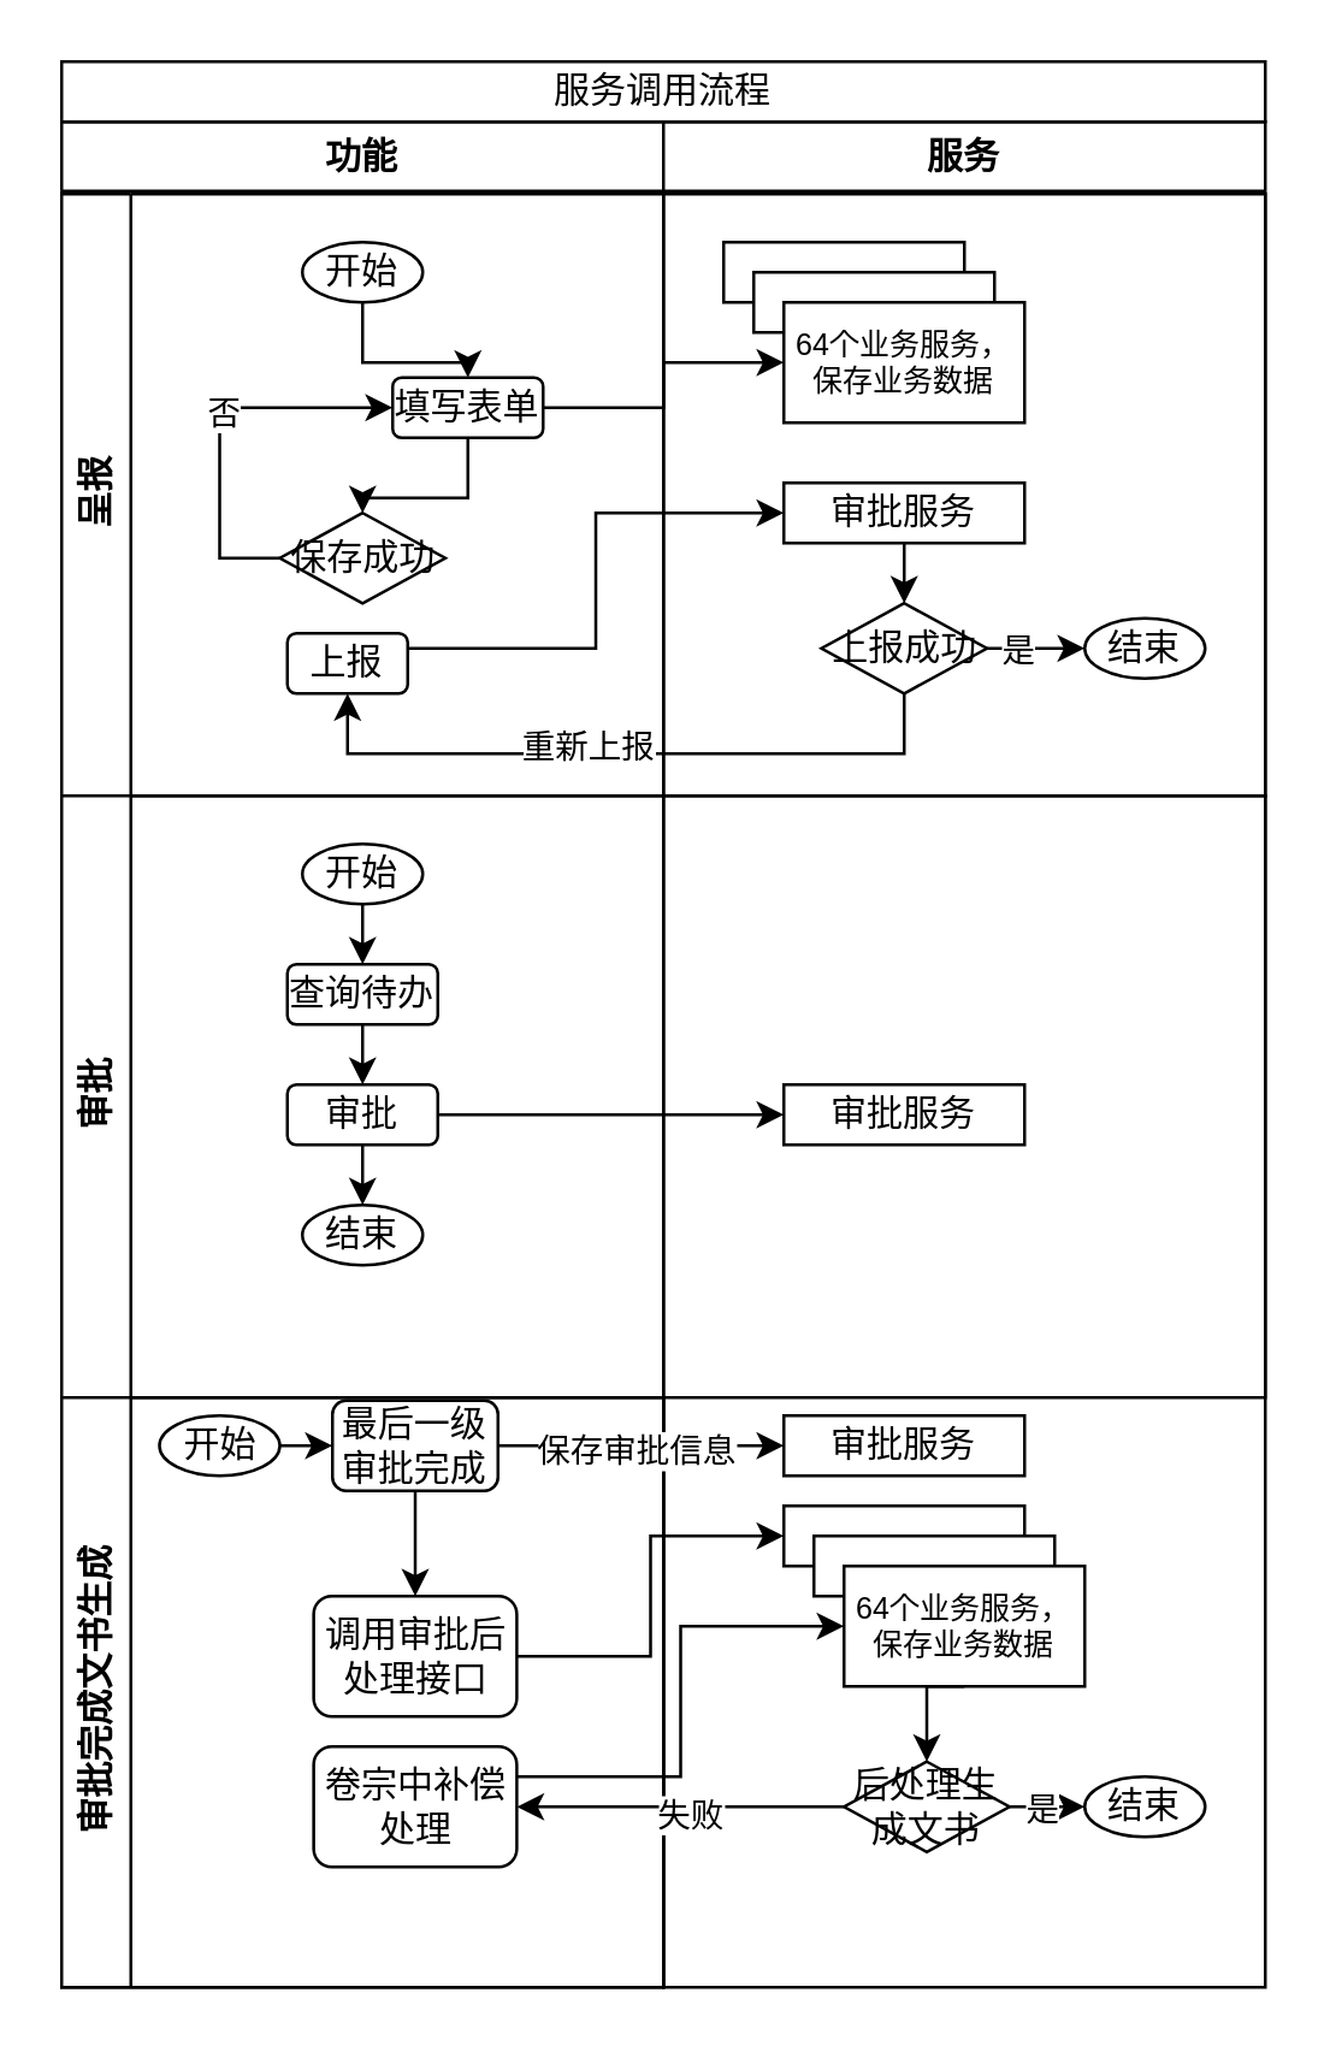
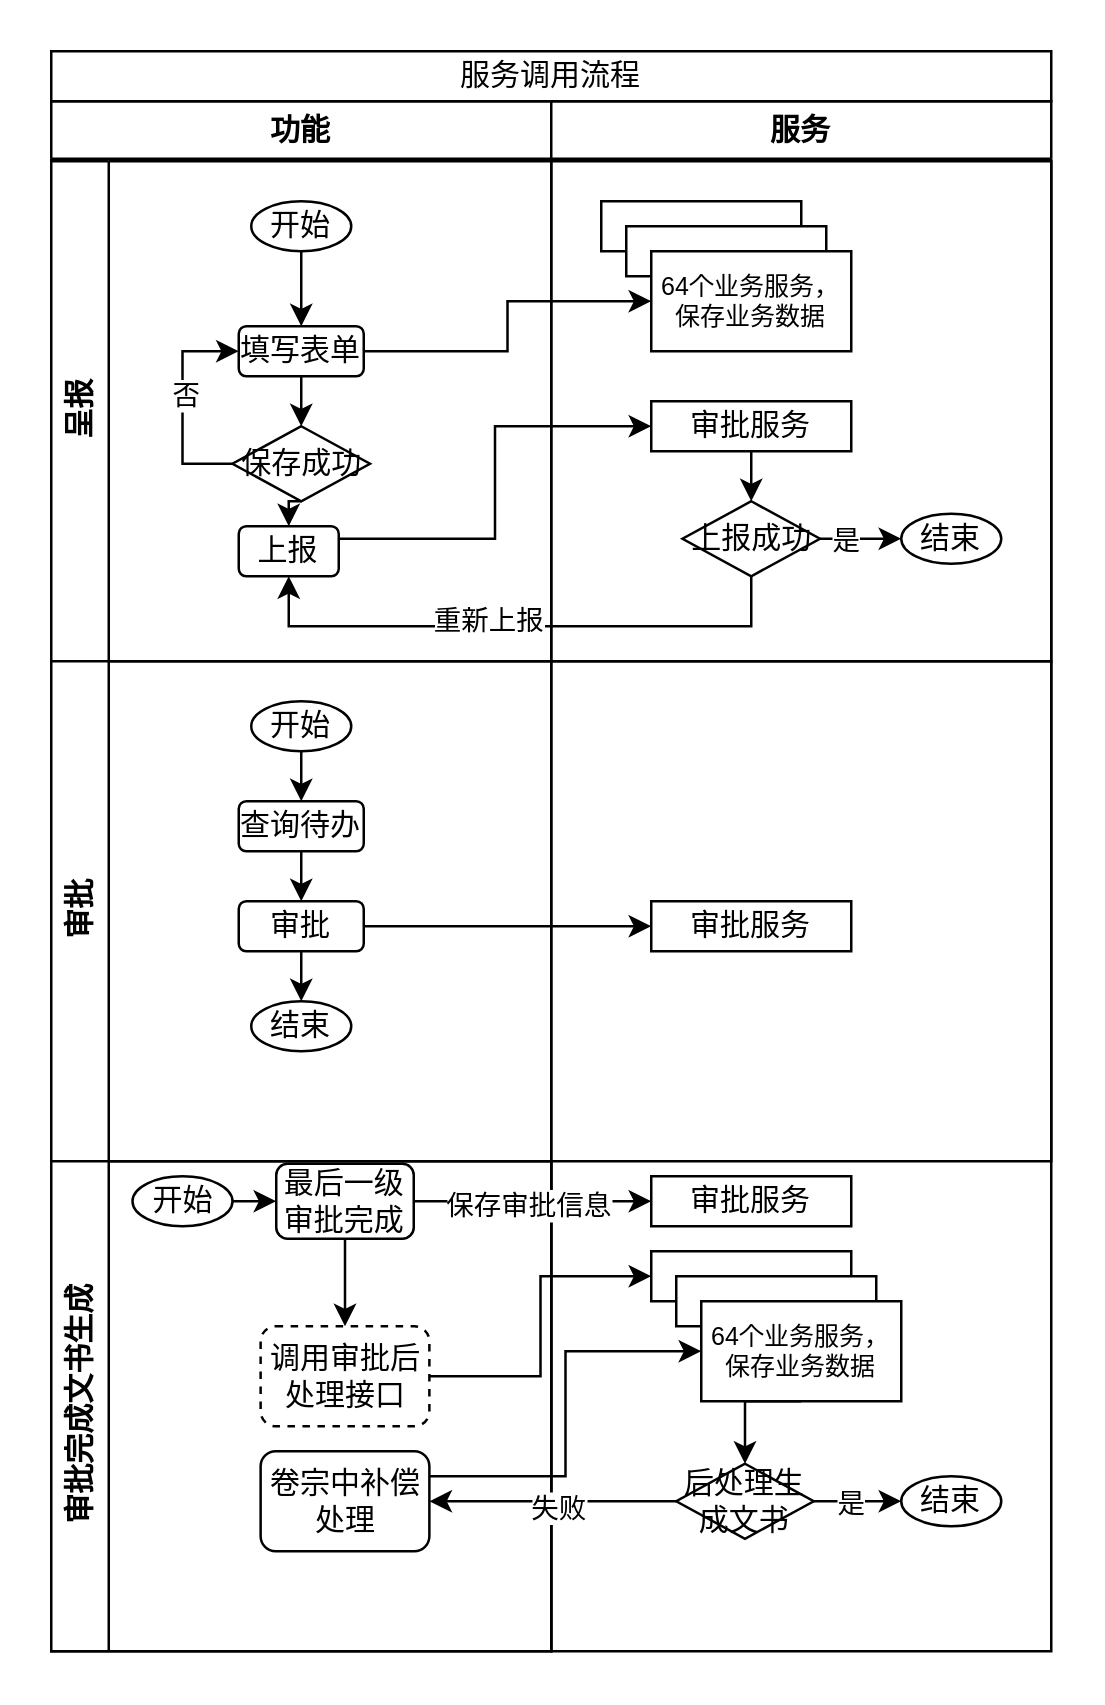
  <mxCell id="0" />
  <mxCell id="1" parent="0" />
  <mxCell id="2" value="" style="group;movable=0;resizable=0;rotatable=0;deletable=0;editable=0;locked=1;connectable=0;" parent="1" vertex="1" connectable="0"><mxGeometry x="20" y="40" width="400" height="620" as="geometry" /></mxCell>
  <mxCell id="3" value="" style="group;movable=0;resizable=0;rotatable=0;deletable=0;editable=0;locked=1;connectable=0;" parent="2" vertex="1" connectable="0"><mxGeometry width="400" height="620" as="geometry" /></mxCell>
  <mxCell id="4" value="功能" style="swimlane;whiteSpace=wrap;html=1;movable=0;resizable=0;rotatable=0;deletable=0;editable=0;locked=1;connectable=0;" parent="3" vertex="1"><mxGeometry width="200" height="620" as="geometry" /></mxCell>
  <mxCell id="5" value="呈报" style="swimlane;horizontal=0;whiteSpace=wrap;html=1;movable=0;resizable=0;rotatable=0;deletable=0;editable=0;locked=1;connectable=0;" parent="4" vertex="1"><mxGeometry y="24" width="400" height="200" as="geometry" /></mxCell>
  <mxCell id="6" value="审批" style="swimlane;horizontal=0;whiteSpace=wrap;html=1;movable=0;resizable=0;rotatable=0;deletable=0;editable=0;locked=1;connectable=0;" parent="4" vertex="1"><mxGeometry y="224" width="400" height="200" as="geometry" /></mxCell>
  <mxCell id="7" value="审批完成文书生成" style="swimlane;horizontal=0;whiteSpace=wrap;html=1;movable=0;resizable=0;rotatable=0;deletable=0;editable=0;locked=1;connectable=0;" parent="4" vertex="1"><mxGeometry y="424" width="200" height="196" as="geometry" /></mxCell>
  <mxCell id="8" value="服务" style="swimlane;whiteSpace=wrap;html=1;movable=0;resizable=0;rotatable=0;deletable=0;editable=0;locked=1;connectable=0;" parent="3" vertex="1"><mxGeometry x="200" width="200" height="620" as="geometry" /></mxCell>
  <mxCell id="9" value="服务调用流程" style="rounded=0;whiteSpace=wrap;html=1;movable=0;resizable=0;rotatable=0;deletable=0;editable=0;locked=1;connectable=0;" parent="1" vertex="1"><mxGeometry x="20" y="20" width="400" height="20" as="geometry" /></mxCell>
  <mxCell id="10" style="edgeStyle=orthogonalEdgeStyle;rounded=0;orthogonalLoop=1;jettySize=auto;html=1;exitX=1;exitY=0.5;exitDx=0;exitDy=0;entryX=0;entryY=0.5;entryDx=0;entryDy=0;movable=0;resizable=0;rotatable=0;deletable=0;editable=0;locked=1;connectable=0;" parent="1" source="12" target="48" edge="1"><mxGeometry relative="1" as="geometry" /></mxCell>
  <mxCell id="11" style="edgeStyle=orthogonalEdgeStyle;rounded=0;orthogonalLoop=1;jettySize=auto;html=1;exitX=0.5;exitY=1;exitDx=0;exitDy=0;entryX=0.5;entryY=0;entryDx=0;entryDy=0;movable=0;resizable=0;rotatable=0;deletable=0;editable=0;locked=1;connectable=0;" parent="1" source="12" target="18" edge="1"><mxGeometry relative="1" as="geometry" /></mxCell>
- <mxCell id="12" value="填写表单" style="rounded=1;whiteSpace=wrap;html=1;movable=0;resizable=0;rotatable=0;deletable=0;editable=0;locked=1;connectable=0;" parent="1" vertex="1"><mxGeometry x="130" y="125" width="50" height="20" as="geometry" /></mxCell>
+ <mxCell id="12" value="填写表单" style="rounded=1;whiteSpace=wrap;html=1;movable=0;resizable=0;rotatable=0;deletable=0;editable=0;locked=1;connectable=0;" parent="1" vertex="1"><mxGeometry x="95" y="130" width="50" height="20" as="geometry" /></mxCell>
  <mxCell id="13" style="edgeStyle=orthogonalEdgeStyle;rounded=0;orthogonalLoop=1;jettySize=auto;html=1;exitX=0.5;exitY=1;exitDx=0;exitDy=0;entryX=0.5;entryY=0;entryDx=0;entryDy=0;movable=0;resizable=0;rotatable=0;deletable=0;editable=0;locked=1;connectable=0;" parent="1" source="14" target="12" edge="1"><mxGeometry relative="1" as="geometry" /></mxCell>
  <mxCell id="14" value="开始" style="ellipse;whiteSpace=wrap;html=1;movable=0;resizable=0;rotatable=0;deletable=0;editable=0;locked=1;connectable=0;" parent="1" vertex="1"><mxGeometry x="100" y="80" width="40" height="20" as="geometry" /></mxCell>
  <mxCell id="15" style="edgeStyle=orthogonalEdgeStyle;rounded=0;orthogonalLoop=1;jettySize=auto;html=1;exitX=0;exitY=0.5;exitDx=0;exitDy=0;entryX=0;entryY=0.5;entryDx=0;entryDy=0;movable=0;resizable=0;rotatable=0;deletable=0;editable=0;locked=1;connectable=0;" parent="1" source="18" target="12" edge="1"><mxGeometry relative="1" as="geometry" /></mxCell>
  <mxCell id="16" value="否" style="edgeLabel;html=1;align=center;verticalAlign=middle;resizable=0;points=[];movable=0;rotatable=0;deletable=0;editable=0;locked=1;connectable=0;" parent="15" vertex="1" connectable="0"><mxGeometry x="0.106" y="-1" relative="1" as="geometry"><mxPoint as="offset" /></mxGeometry></mxCell>
+ <mxCell id="17" style="edgeStyle=orthogonalEdgeStyle;rounded=0;orthogonalLoop=1;jettySize=auto;html=1;exitX=0.5;exitY=1;exitDx=0;exitDy=0;entryX=0.5;entryY=0;entryDx=0;entryDy=0;movable=0;resizable=0;rotatable=0;deletable=0;editable=0;locked=1;connectable=0;" parent="1" source="18" target="20" edge="1"><mxGeometry relative="1" as="geometry" /></mxCell>
  <mxCell id="18" value="保存成功" style="rhombus;whiteSpace=wrap;html=1;movable=0;resizable=0;rotatable=0;deletable=0;editable=0;locked=1;connectable=0;" parent="1" vertex="1"><mxGeometry x="92.5" y="170" width="55" height="30" as="geometry" /></mxCell>
  <mxCell id="19" style="edgeStyle=orthogonalEdgeStyle;rounded=0;orthogonalLoop=1;jettySize=auto;html=1;exitX=1;exitY=0.25;exitDx=0;exitDy=0;entryX=0;entryY=0.5;entryDx=0;entryDy=0;movable=0;resizable=0;rotatable=0;deletable=0;editable=0;locked=1;connectable=0;" parent="1" source="20" target="22" edge="1"><mxGeometry relative="1" as="geometry" /></mxCell>
  <mxCell id="20" value="上报" style="rounded=1;whiteSpace=wrap;html=1;movable=0;resizable=0;rotatable=0;deletable=0;editable=0;locked=1;connectable=0;" parent="1" vertex="1"><mxGeometry x="95" y="210" width="40" height="20" as="geometry" /></mxCell>
  <mxCell id="21" style="edgeStyle=orthogonalEdgeStyle;rounded=0;orthogonalLoop=1;jettySize=auto;html=1;exitX=0.5;exitY=1;exitDx=0;exitDy=0;entryX=0.5;entryY=0;entryDx=0;entryDy=0;movable=0;resizable=0;rotatable=0;deletable=0;editable=0;locked=1;connectable=0;" parent="1" source="22" target="27" edge="1"><mxGeometry relative="1" as="geometry" /></mxCell>
  <mxCell id="22" value="审批服务" style="rounded=0;whiteSpace=wrap;html=1;movable=0;resizable=0;rotatable=0;deletable=0;editable=0;locked=1;connectable=0;" parent="1" vertex="1"><mxGeometry x="260" y="160" width="80" height="20" as="geometry" /></mxCell>
  <mxCell id="23" value="" style="edgeStyle=orthogonalEdgeStyle;rounded=0;orthogonalLoop=1;jettySize=auto;html=1;movable=0;resizable=0;rotatable=0;deletable=0;editable=0;locked=1;connectable=0;" parent="1" source="27" target="28" edge="1"><mxGeometry relative="1" as="geometry" /></mxCell>
  <mxCell id="24" value="是" style="edgeLabel;html=1;align=center;verticalAlign=middle;resizable=0;points=[];movable=0;rotatable=0;deletable=0;editable=0;locked=1;connectable=0;" parent="23" vertex="1" connectable="0"><mxGeometry x="-0.57" relative="1" as="geometry"><mxPoint as="offset" /></mxGeometry></mxCell>
  <mxCell id="25" style="edgeStyle=orthogonalEdgeStyle;rounded=0;orthogonalLoop=1;jettySize=auto;html=1;exitX=0.5;exitY=1;exitDx=0;exitDy=0;entryX=0.5;entryY=1;entryDx=0;entryDy=0;movable=0;resizable=0;rotatable=0;deletable=0;editable=0;locked=1;connectable=0;" parent="1" source="27" target="20" edge="1"><mxGeometry relative="1" as="geometry" /></mxCell>
  <mxCell id="26" value="重新上报" style="edgeLabel;html=1;align=center;verticalAlign=middle;resizable=0;points=[];movable=0;rotatable=0;deletable=0;editable=0;locked=1;connectable=0;" parent="25" vertex="1" connectable="0"><mxGeometry x="0.122" y="-3" relative="1" as="geometry"><mxPoint as="offset" /></mxGeometry></mxCell>
  <mxCell id="27" value="上报成功" style="rhombus;whiteSpace=wrap;html=1;movable=0;resizable=0;rotatable=0;deletable=0;editable=0;locked=1;connectable=0;" parent="1" vertex="1"><mxGeometry x="272.5" y="200" width="55" height="30" as="geometry" /></mxCell>
  <mxCell id="28" value="结束" style="ellipse;whiteSpace=wrap;html=1;movable=0;resizable=0;rotatable=0;deletable=0;editable=0;locked=1;connectable=0;" parent="1" vertex="1"><mxGeometry x="360" y="205" width="40" height="20" as="geometry" /></mxCell>
  <mxCell id="29" style="edgeStyle=orthogonalEdgeStyle;rounded=0;orthogonalLoop=1;jettySize=auto;html=1;exitX=0.5;exitY=1;exitDx=0;exitDy=0;movable=0;resizable=0;rotatable=0;deletable=0;editable=0;locked=1;connectable=0;" parent="1" source="30" edge="1"><mxGeometry relative="1" as="geometry"><mxPoint x="120" y="320" as="targetPoint" /></mxGeometry></mxCell>
  <mxCell id="30" value="开始" style="ellipse;whiteSpace=wrap;html=1;movable=0;resizable=0;rotatable=0;deletable=0;editable=0;locked=1;connectable=0;" parent="1" vertex="1"><mxGeometry x="100" y="280" width="40" height="20" as="geometry" /></mxCell>
  <mxCell id="31" style="edgeStyle=orthogonalEdgeStyle;rounded=0;orthogonalLoop=1;jettySize=auto;html=1;exitX=0.5;exitY=1;exitDx=0;exitDy=0;movable=0;resizable=0;rotatable=0;deletable=0;editable=0;locked=1;connectable=0;" parent="1" source="32" edge="1"><mxGeometry relative="1" as="geometry"><mxPoint x="120" y="360" as="targetPoint" /></mxGeometry></mxCell>
  <mxCell id="32" value="查询待办" style="rounded=1;whiteSpace=wrap;html=1;movable=0;resizable=0;rotatable=0;deletable=0;editable=0;locked=1;connectable=0;" parent="1" vertex="1"><mxGeometry x="95" y="320" width="50" height="20" as="geometry" /></mxCell>
  <mxCell id="33" value="审批服务" style="rounded=0;whiteSpace=wrap;html=1;movable=0;resizable=0;rotatable=0;deletable=0;editable=0;locked=1;connectable=0;" parent="1" vertex="1"><mxGeometry x="260" y="360" width="80" height="20" as="geometry" /></mxCell>
  <mxCell id="34" style="edgeStyle=orthogonalEdgeStyle;rounded=0;orthogonalLoop=1;jettySize=auto;html=1;exitX=1;exitY=0.5;exitDx=0;exitDy=0;entryX=0;entryY=0.5;entryDx=0;entryDy=0;movable=0;resizable=0;rotatable=0;deletable=0;editable=0;locked=1;connectable=0;" parent="1" source="36" target="33" edge="1"><mxGeometry relative="1" as="geometry" /></mxCell>
  <mxCell id="35" style="edgeStyle=orthogonalEdgeStyle;rounded=0;orthogonalLoop=1;jettySize=auto;html=1;exitX=0.5;exitY=1;exitDx=0;exitDy=0;movable=0;resizable=0;rotatable=0;deletable=0;editable=0;locked=1;connectable=0;" parent="1" source="36" edge="1"><mxGeometry relative="1" as="geometry"><mxPoint x="120" y="400" as="targetPoint" /></mxGeometry></mxCell>
  <mxCell id="36" value="审批" style="rounded=1;whiteSpace=wrap;html=1;movable=0;resizable=0;rotatable=0;deletable=0;editable=0;locked=1;connectable=0;" parent="1" vertex="1"><mxGeometry x="95" y="360" width="50" height="20" as="geometry" /></mxCell>
  <mxCell id="37" value="结束" style="ellipse;whiteSpace=wrap;html=1;movable=0;resizable=0;rotatable=0;deletable=0;editable=0;locked=1;connectable=0;" parent="1" vertex="1"><mxGeometry x="100" y="400" width="40" height="20" as="geometry" /></mxCell>
  <mxCell id="38" style="edgeStyle=orthogonalEdgeStyle;rounded=0;orthogonalLoop=1;jettySize=auto;html=1;exitX=1;exitY=0.5;exitDx=0;exitDy=0;movable=0;resizable=0;rotatable=0;deletable=0;editable=0;locked=1;connectable=0;" parent="1" source="39" edge="1"><mxGeometry relative="1" as="geometry"><mxPoint x="110" y="480.143" as="targetPoint" /></mxGeometry></mxCell>
  <mxCell id="39" value="开始" style="ellipse;whiteSpace=wrap;html=1;movable=0;resizable=0;rotatable=0;deletable=0;editable=0;locked=1;connectable=0;" parent="1" vertex="1"><mxGeometry x="52.5" y="470" width="40" height="20" as="geometry" /></mxCell>
  <mxCell id="40" style="edgeStyle=orthogonalEdgeStyle;rounded=0;orthogonalLoop=1;jettySize=auto;html=1;exitX=1;exitY=0.5;exitDx=0;exitDy=0;entryX=0;entryY=0.5;entryDx=0;entryDy=0;movable=0;resizable=0;rotatable=0;deletable=0;editable=0;locked=1;connectable=0;" parent="1" source="43" target="44" edge="1"><mxGeometry relative="1" as="geometry" /></mxCell>
  <mxCell id="41" value="保存审批信息" style="edgeLabel;html=1;align=center;verticalAlign=middle;resizable=0;points=[];movable=0;rotatable=0;deletable=0;editable=0;locked=1;connectable=0;" parent="40" vertex="1" connectable="0"><mxGeometry x="-0.046" y="-1" relative="1" as="geometry"><mxPoint as="offset" /></mxGeometry></mxCell>
  <mxCell id="42" style="edgeStyle=orthogonalEdgeStyle;rounded=0;orthogonalLoop=1;jettySize=auto;html=1;exitX=0.5;exitY=1;exitDx=0;exitDy=0;entryX=0.5;entryY=0;entryDx=0;entryDy=0;movable=0;resizable=0;rotatable=0;deletable=0;editable=0;locked=1;connectable=0;" parent="1" source="43" target="54" edge="1"><mxGeometry relative="1" as="geometry" /></mxCell>
  <mxCell id="43" value="最后一级审批完成" style="rounded=1;whiteSpace=wrap;html=1;movable=0;resizable=0;rotatable=0;deletable=0;editable=0;locked=1;connectable=0;" parent="1" vertex="1"><mxGeometry x="110" y="465" width="55" height="30" as="geometry" /></mxCell>
  <mxCell id="44" value="审批服务" style="rounded=0;whiteSpace=wrap;html=1;movable=0;resizable=0;rotatable=0;deletable=0;editable=0;locked=1;connectable=0;" parent="1" vertex="1"><mxGeometry x="260" y="470" width="80" height="20" as="geometry" /></mxCell>
  <mxCell id="45" value="" style="group;movable=0;resizable=0;rotatable=0;deletable=0;editable=0;locked=1;connectable=0;" parent="1" vertex="1" connectable="0"><mxGeometry x="240" y="80" width="100" height="60" as="geometry" /></mxCell>
  <mxCell id="46" value="..." style="rounded=0;whiteSpace=wrap;html=1;movable=0;resizable=0;rotatable=0;deletable=0;editable=0;locked=1;connectable=0;" parent="45" vertex="1"><mxGeometry width="80" height="20" as="geometry" /></mxCell>
  <mxCell id="47" value="" style="rounded=0;whiteSpace=wrap;html=1;movable=0;resizable=0;rotatable=0;deletable=0;editable=0;locked=1;connectable=0;" parent="45" vertex="1"><mxGeometry x="10" y="10" width="80" height="20" as="geometry" /></mxCell>
  <mxCell id="48" value="&lt;font style=&quot;font-size: 10px;&quot;&gt;64个业务服务，保存业务数据&lt;/font&gt;" style="rounded=0;whiteSpace=wrap;html=1;fontSize=8;movable=0;resizable=0;rotatable=0;deletable=0;editable=0;locked=1;connectable=0;" parent="45" vertex="1"><mxGeometry x="20" y="20" width="80" height="40" as="geometry" /></mxCell>
  <mxCell id="49" value="" style="group;movable=0;resizable=0;rotatable=0;deletable=0;editable=0;locked=1;connectable=0;" parent="1" vertex="1" connectable="0"><mxGeometry x="260" y="500" width="100" height="60" as="geometry" /></mxCell>
  <mxCell id="50" value="..." style="rounded=0;whiteSpace=wrap;html=1;movable=0;resizable=0;rotatable=0;deletable=0;editable=0;locked=1;connectable=0;" parent="49" vertex="1"><mxGeometry width="80" height="20" as="geometry" /></mxCell>
  <mxCell id="51" value="" style="rounded=0;whiteSpace=wrap;html=1;movable=0;resizable=0;rotatable=0;deletable=0;editable=0;locked=1;connectable=0;" parent="49" vertex="1"><mxGeometry x="10" y="10" width="80" height="20" as="geometry" /></mxCell>
  <mxCell id="52" value="&lt;font style=&quot;font-size: 10px;&quot;&gt;64个业务服务，保存业务数据&lt;/font&gt;" style="rounded=0;whiteSpace=wrap;html=1;fontSize=8;movable=0;resizable=0;rotatable=0;deletable=0;editable=0;locked=1;connectable=0;" parent="49" vertex="1"><mxGeometry x="20" y="20" width="80" height="40" as="geometry" /></mxCell>
  <mxCell id="53" style="edgeStyle=orthogonalEdgeStyle;rounded=0;orthogonalLoop=1;jettySize=auto;html=1;exitX=1;exitY=0.5;exitDx=0;exitDy=0;entryX=0;entryY=0.5;entryDx=0;entryDy=0;movable=0;resizable=0;rotatable=0;deletable=0;editable=0;locked=1;connectable=0;" parent="1" source="54" target="50" edge="1"><mxGeometry relative="1" as="geometry" /></mxCell>
- <mxCell id="54" value="调用审批后处理接口" style="rounded=1;whiteSpace=wrap;html=1;movable=0;resizable=0;rotatable=0;deletable=0;editable=0;locked=1;connectable=0;" parent="1" vertex="1"><mxGeometry x="103.75" y="530" width="67.5" height="40" as="geometry" /></mxCell>
+ <mxCell id="54" value="调用审批后处理接口" style="rounded=1;whiteSpace=wrap;html=1;movable=0;resizable=0;rotatable=0;deletable=0;editable=0;locked=1;connectable=0;dashed=1;" parent="1" vertex="1"><mxGeometry x="103.75" y="530" width="67.5" height="40" as="geometry" /></mxCell>
  <mxCell id="55" style="edgeStyle=orthogonalEdgeStyle;rounded=0;orthogonalLoop=1;jettySize=auto;html=1;exitX=1;exitY=0.5;exitDx=0;exitDy=0;entryX=0;entryY=0.5;entryDx=0;entryDy=0;movable=0;resizable=0;rotatable=0;deletable=0;editable=0;locked=1;connectable=0;" parent="1" source="59" target="61" edge="1"><mxGeometry relative="1" as="geometry" /></mxCell>
  <mxCell id="56" value="是" style="edgeLabel;html=1;align=center;verticalAlign=middle;resizable=0;points=[];movable=0;rotatable=0;deletable=0;editable=0;locked=1;connectable=0;" parent="55" vertex="1" connectable="0"><mxGeometry x="-0.189" relative="1" as="geometry"><mxPoint as="offset" /></mxGeometry></mxCell>
  <mxCell id="57" style="edgeStyle=orthogonalEdgeStyle;rounded=0;orthogonalLoop=1;jettySize=auto;html=1;entryX=1;entryY=0.5;entryDx=0;entryDy=0;movable=0;resizable=0;rotatable=0;deletable=0;editable=0;locked=1;connectable=0;" parent="1" source="59" target="63" edge="1"><mxGeometry relative="1" as="geometry" /></mxCell>
  <mxCell id="58" value="失败" style="edgeLabel;html=1;align=center;verticalAlign=middle;resizable=0;points=[];movable=0;rotatable=0;deletable=0;editable=0;locked=1;connectable=0;" parent="57" vertex="1" connectable="0"><mxGeometry x="-0.035" y="2" relative="1" as="geometry"><mxPoint as="offset" /></mxGeometry></mxCell>
- <mxCell id="59" value="后处理生成文书" style="rhombus;whiteSpace=wrap;html=1;movable=0;resizable=0;rotatable=0;deletable=0;editable=0;locked=1;connectable=0;" parent="1" vertex="1"><mxGeometry x="280" y="585" width="55" height="30" as="geometry" /></mxCell>
+ <mxCell id="59" value="后处理生成文书" style="rhombus;whiteSpace=wrap;html=1;movable=0;resizable=0;rotatable=0;deletable=0;editable=0;locked=1;connectable=0;" parent="1" vertex="1"><mxGeometry x="270" y="585" width="55" height="30" as="geometry" /></mxCell>
  <mxCell id="60" style="edgeStyle=orthogonalEdgeStyle;rounded=0;orthogonalLoop=1;jettySize=auto;html=1;exitX=0.5;exitY=1;exitDx=0;exitDy=0;entryX=0.5;entryY=0;entryDx=0;entryDy=0;movable=0;resizable=0;rotatable=0;deletable=0;editable=0;locked=1;connectable=0;" parent="1" source="52" target="59" edge="1"><mxGeometry relative="1" as="geometry" /></mxCell>
  <mxCell id="61" value="结束" style="ellipse;whiteSpace=wrap;html=1;movable=0;resizable=0;rotatable=0;deletable=0;editable=0;locked=1;connectable=0;" parent="1" vertex="1"><mxGeometry x="360" y="590" width="40" height="20" as="geometry" /></mxCell>
  <mxCell id="62" style="edgeStyle=orthogonalEdgeStyle;rounded=0;orthogonalLoop=1;jettySize=auto;html=1;exitX=1;exitY=0.25;exitDx=0;exitDy=0;entryX=0;entryY=0.5;entryDx=0;entryDy=0;movable=0;resizable=0;rotatable=0;deletable=0;editable=0;locked=1;connectable=0;" parent="1" source="63" target="52" edge="1"><mxGeometry relative="1" as="geometry" /></mxCell>
  <mxCell id="63" value="卷宗中补偿处理" style="rounded=1;whiteSpace=wrap;html=1;movable=0;resizable=0;rotatable=0;deletable=0;editable=0;locked=1;connectable=0;" parent="1" vertex="1"><mxGeometry x="103.75" y="580" width="67.5" height="40" as="geometry" /></mxCell>
